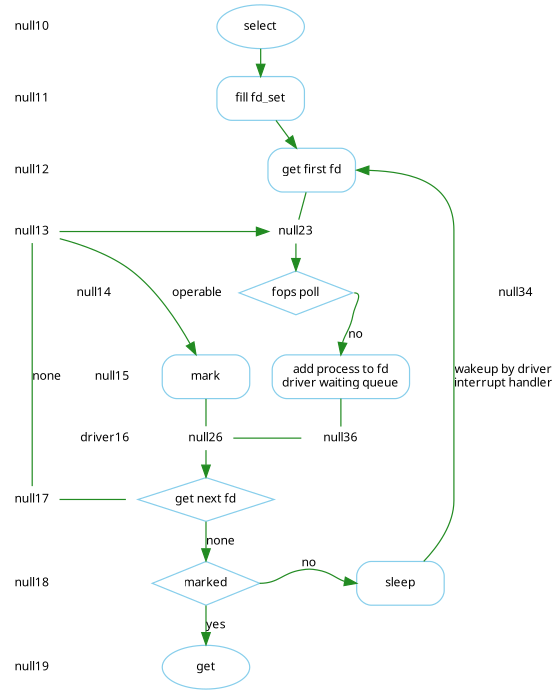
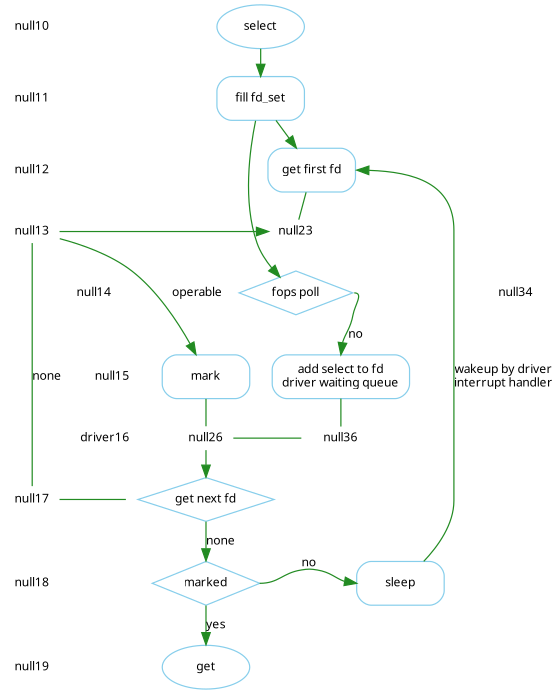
  digraph {
    rankdir=TB
    ranksep=0.3
    node [color=skyblue fontname=Verdana fontsize=10 group=a shape=none]
    edge [color=forestgreen fontname=Verdana fontsize=10 weight=1]
    null10 [height=0 width=0]
    n2 [group=b height=0.5 label=select shape=oval width=1]
    null11 [height=0 width=0]
    n4 [group=b height=0.5 label="fill fd_set" shape=rect style=rounded width=1]
    null12 [height=0 width=0]
    n6 [group=b height=0.5 label="get first fd" shape=rect style=rounded width=1]
    null13 [height=0 width=0]
    null23 [group=b height=0 width=0]
    null14 [height=0 width=0]
    n10 [group=b height=0.5 label="fops poll" shape=diamond width=1]
    null15 [height=0 width=0]
    n12 [group=b height=0.5 label=mark shape=rect style=rounded width=1]
    n13 [height=0 label=driver16 width=0]
    null26 [group=b height=0 width=0]
    null17 [height=0 width=0]
    n16 [group=b height=0.5 label="get next fd" shape=diamond width=1]
    null18 [height=0 width=0]
    n18 [group=b height=0.5 label=marked shape=diamond width=1]
    null19 [height=0 width=0]
    n20 [group=b height=0.5 label=get shape=oval width=1]
    null34 [group=c height=0 width=0]
-   n22 [group=c height=0.5 label="add process to fd\ndriver waiting queue" shape=rect style=rounded width=1]
+   n22 [group=c height=0.5 label="add select to fd\ndriver waiting queue" shape=rect style=rounded width=1]
    null36 [group=c height=0 width=0]
    n24 [group=d height=0.5 label=sleep shape=rect style=rounded width=1]
    subgraph sub_1 {
      rank=same
      null10
      n2
    }
    subgraph sub_2 {
      rank=same
      null11
      n4
    }
    subgraph sub_3 {
      rank=same
      null12
      n6
    }
    subgraph sub_4 {
      rank=same
      null13
      null23
    }
    subgraph sub_5 {
      rank=same
      null14
      n10
    }
    subgraph sub_6 {
      rank=same
      null15
      n12
    }
    subgraph sub_7 {
      rank=same
      n13
      null26
    }
    subgraph sub_8 {
      rank=same
      null17
      n16
    }
    subgraph sub_9 {
      rank=same
      null18
      n18
    }
    subgraph sub_10 {
      rank=same
      null19
      n20
    }
    subgraph sub_11 {
      rank=same
      n10
      null34
    }
    subgraph sub_12 {
      rank=same
      n12
      n22
    }
    subgraph sub_13 {
      rank=same
      null26
      null36
    }
    subgraph sub_14 {
      rank=same
      n18
      n24
    }
    null10 -> null11 [color=none]
    n2 -> n4 [weight=9]
    null11 -> null12 [color=none]
    n4 -> n6 [weight=9]
    null12 -> null13 [color=none]
    n6 -> null23 [dir=none weight=9]
    null13 -> null23 [headport=w tailport=e weight=8]
    null13 -> null14 [color=none]
    null13 -> n12 [label=operable weight=9]
-   null23 -> n10 [weight=9]
+   n4 -> n10 [weight=9]
    null14 -> null15 [color=none]
    n10 -> n22 [headport=n label=no tailport=e weight=7]
    null15 -> n13 [color=none]
    n12 -> null26 [dir=none weight=9]
    n13 -> null17 [color=none]
    null26 -> n16 [weight=9]
    null26 -> null36 [dir=back headport=w tailport=e weight=7]
    null17 -> null13 [dir=none headport=s label=none tailport=n weight=8]
    null17 -> n16 [dir=none headport=w tailport=e weight=8]
    null17 -> null18 [color=none]
    n16 -> n18 [label=none weight=9]
    null18 -> null19 [color=none]
    n18 -> n20 [label=yes weight=9]
    n18 -> n24 [headport=w label=no tailport=e weight=6]
    n22 -> null36 [dir=none headport=n tailport=s weight=7]
    n24 -> n6 [headport=e label="wakeup by driver\ninterrupt handler" weight=6]
  }
